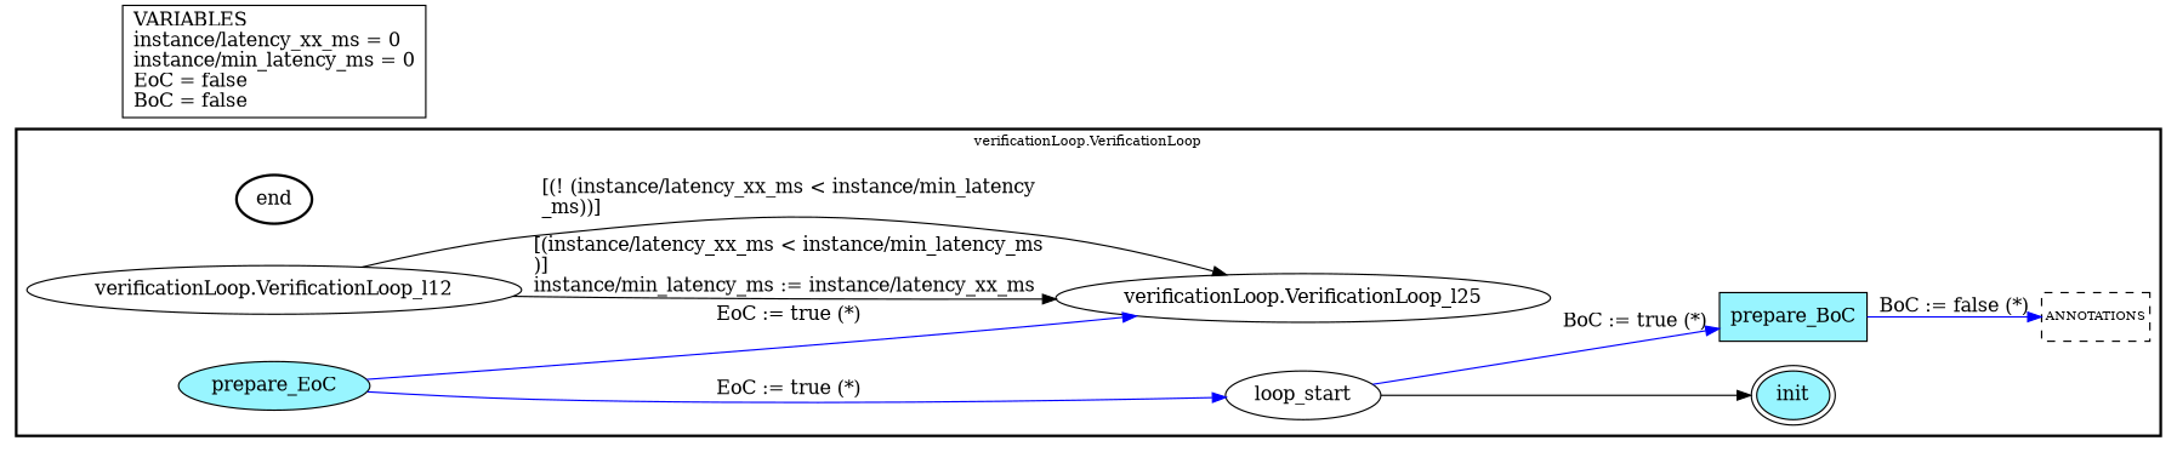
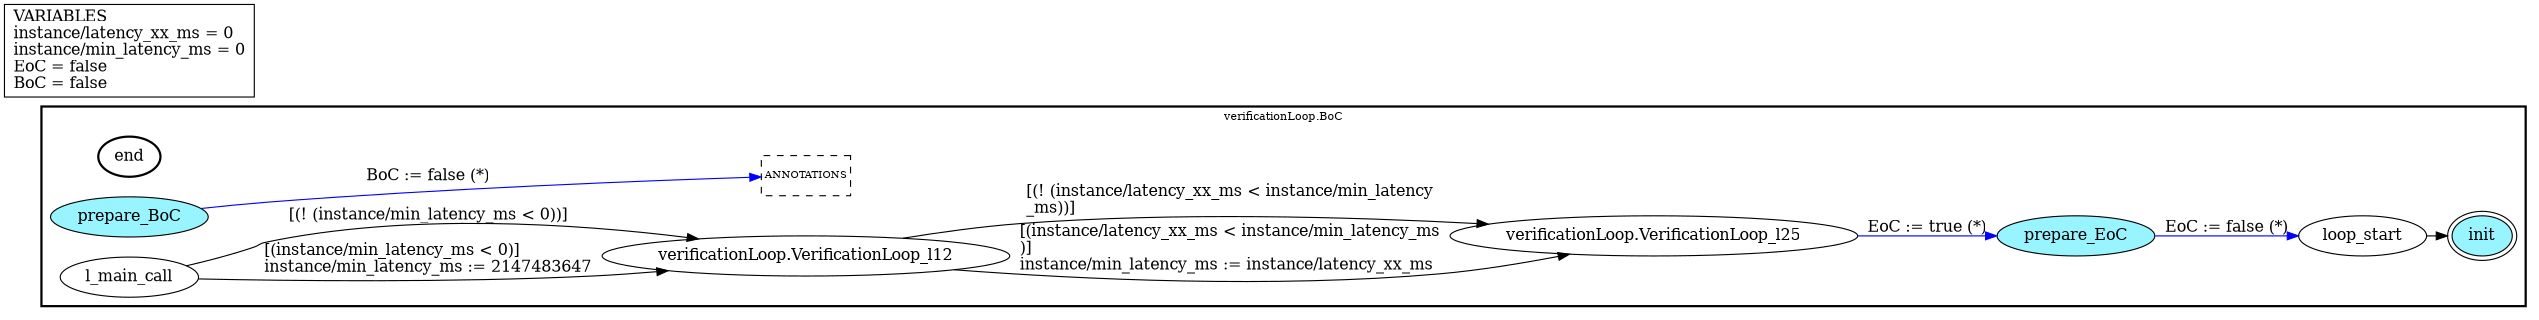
  digraph {
    rankdir=LR
    node [fillcolor=white shape=ellipse style=filled color=black]
    edge [color=black]
    n1 [fontsize=9 label=ANNOTATIONS margin="0.04,0.04" shape=rectangle style=dashed color=""]
    n2 [fillcolor=cadetblue1 label=init peripheries=2]
    n3 [label=loop_start]
    n4 [fillcolor=cadetblue1 label=end style=bold]
-   n5 [fillcolor=cadetblue1 label=prepare_BoC shape=box]
+   n5 [fillcolor=cadetblue1 label=prepare_BoC]
+   n6 [label=l_main_call]
    n7 [label="verificationLoop.VerificationLoop_l12"]
    n8 [fillcolor=cadetblue1 label=prepare_EoC]
    n9 [label="verificationLoop.VerificationLoop_l25"]
    n10 [fillcolor=lightgray label="VARIABLES\linstance/latency_xx_ms = 0\linstance/min_latency_ms = 0\lEoC = false\lBoC = false\l" shape=rectangle style="" color=""]
    subgraph cluster_1 {
      color=black
      fontsize=10
-     label="verificationLoop.VerificationLoop"
+     label="verificationLoop.BoC"
      ranksep=0.4
      style=bold
      n1
      n2
      n3
      n4
      n5
+     n6
      n7
      n8
      n9
    }
    n3 -> n2
-   n3 -> n5 [color=blue label="BoC := true (*)"]
    n5 -> n1 [color=blue label="BoC := false (*)"]
+   n6 -> n7 [label="[(instance/min_latency_ms < 0)]\linstance/min_latency_ms := 2147483647\l"]
+   n6 -> n7 [label="[(! (instance/min_latency_ms < 0))]"]
    n7 -> n9 [label="[(instance/latency_xx_ms < instance/min_latency_ms\l)]\linstance/min_latency_ms := instance/latency_xx_ms\l"]
    n7 -> n9 [label="[(! (instance/latency_xx_ms < instance/min_latency\l_ms))]\l"]
-   n8 -> n3 [color=blue label="EoC := true (*)"]
-   n8 -> n9 [color=blue label="EoC := true (*)"]
+   n8 -> n3 [color=blue label="EoC := false (*)"]
+   n9 -> n8 [color=blue label="EoC := true (*)"]
  }
